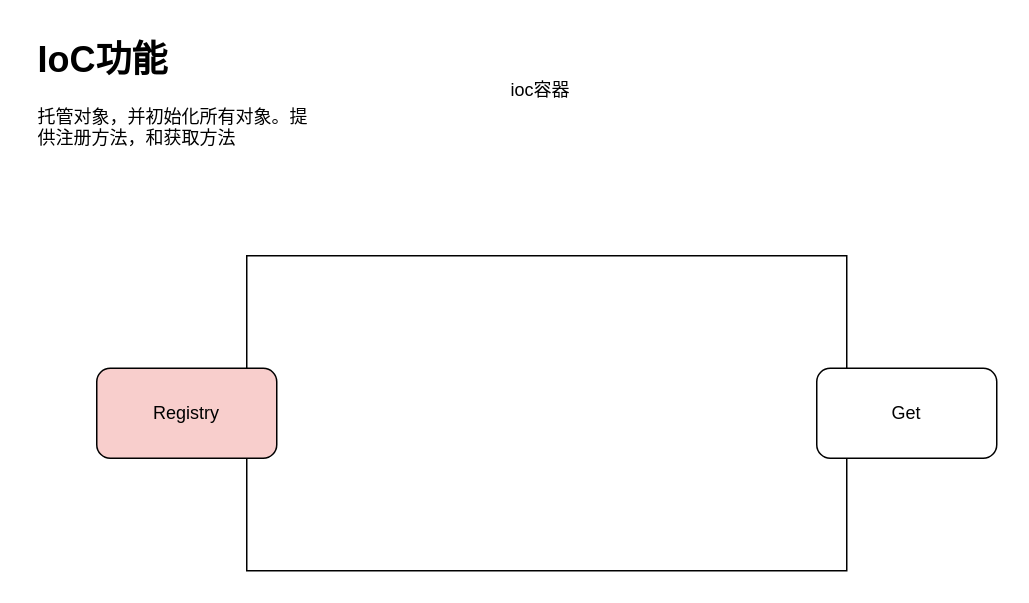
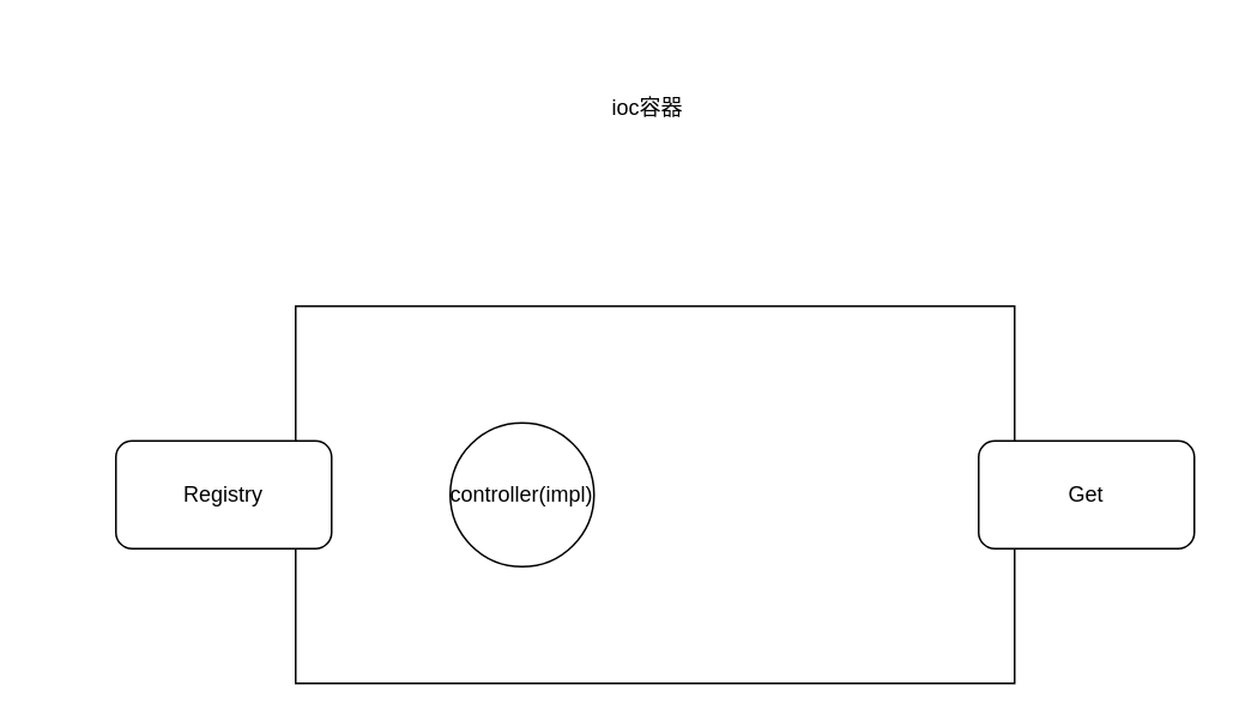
  <mxCell id="0" />
  <mxCell id="1" parent="0" />
- <mxCell id="2" value="&lt;h1&gt;IoC功能&lt;/h1&gt;&lt;p&gt;托管对象，并初始化所有对象。提供注册方法，和获取方法&lt;/p&gt;" style="text;html=1;strokeColor=none;fillColor=none;spacing=5;spacingTop=-20;whiteSpace=wrap;overflow=hidden;rounded=0;" vertex="1" parent="1"><mxGeometry x="20" y="20" width="190" height="120" as="geometry" /></mxCell>
  <mxCell id="3" value="" style="rounded=0;whiteSpace=wrap;html=1;" vertex="1" parent="1"><mxGeometry x="164" y="170" width="400" height="210" as="geometry" /></mxCell>
- <mxCell id="4" value="Registry" style="rounded=1;whiteSpace=wrap;html=1;fillColor=#f8cecc;" vertex="1" parent="1"><mxGeometry x="64" y="245" width="120" height="60" as="geometry" /></mxCell>
+ <mxCell id="4" value="Registry" style="rounded=1;whiteSpace=wrap;html=1;" vertex="1" parent="1"><mxGeometry x="64" y="245" width="120" height="60" as="geometry" /></mxCell>
  <mxCell id="5" value="Get" style="rounded=1;whiteSpace=wrap;html=1;" vertex="1" parent="1"><mxGeometry x="544" y="245" width="120" height="60" as="geometry" /></mxCell>
+ <mxCell id="6" value="controller(impl)" style="ellipse;whiteSpace=wrap;html=1;aspect=fixed;" vertex="1" parent="1"><mxGeometry x="250" y="235" width="80" height="80" as="geometry" /></mxCell>
  <mxCell id="7" value="ioc容器" style="text;html=1;strokeColor=none;fillColor=none;align=center;verticalAlign=middle;whiteSpace=wrap;rounded=0;" vertex="1" parent="1"><mxGeometry x="330" y="45" width="60" height="30" as="geometry" /></mxCell>
